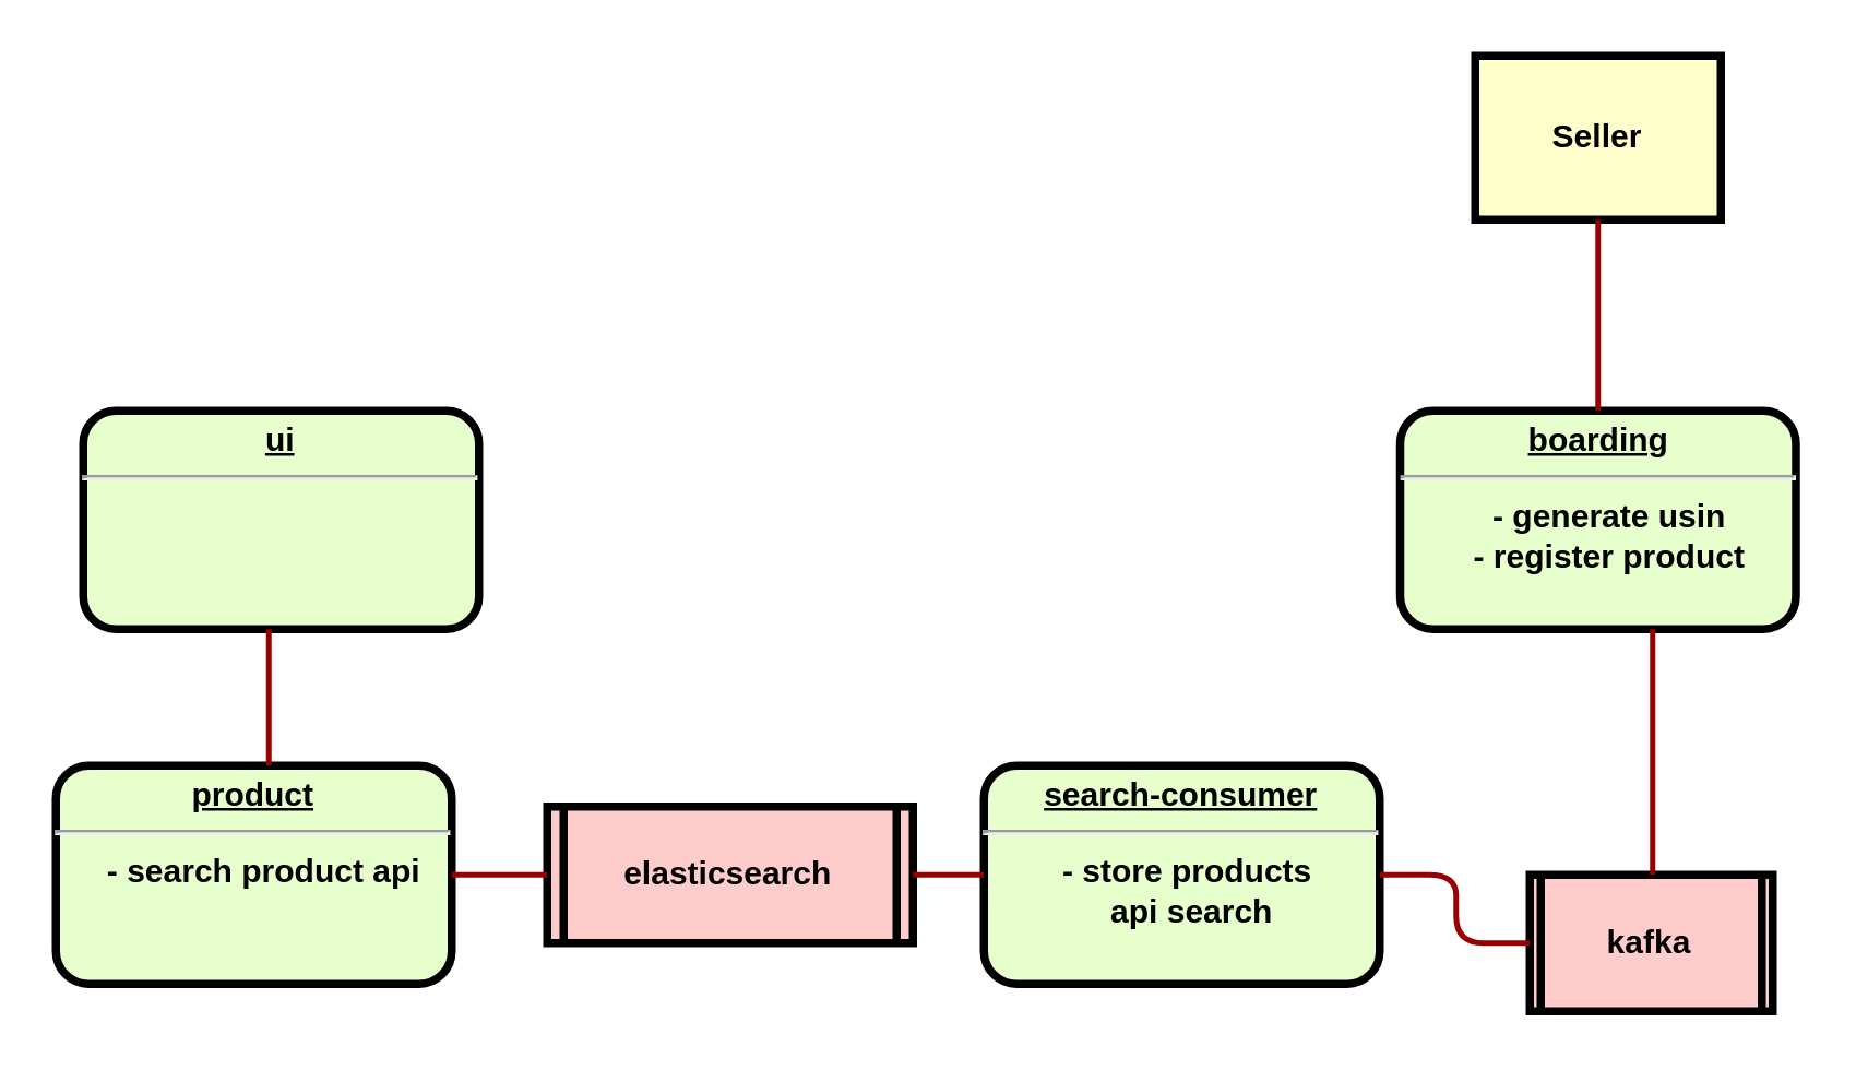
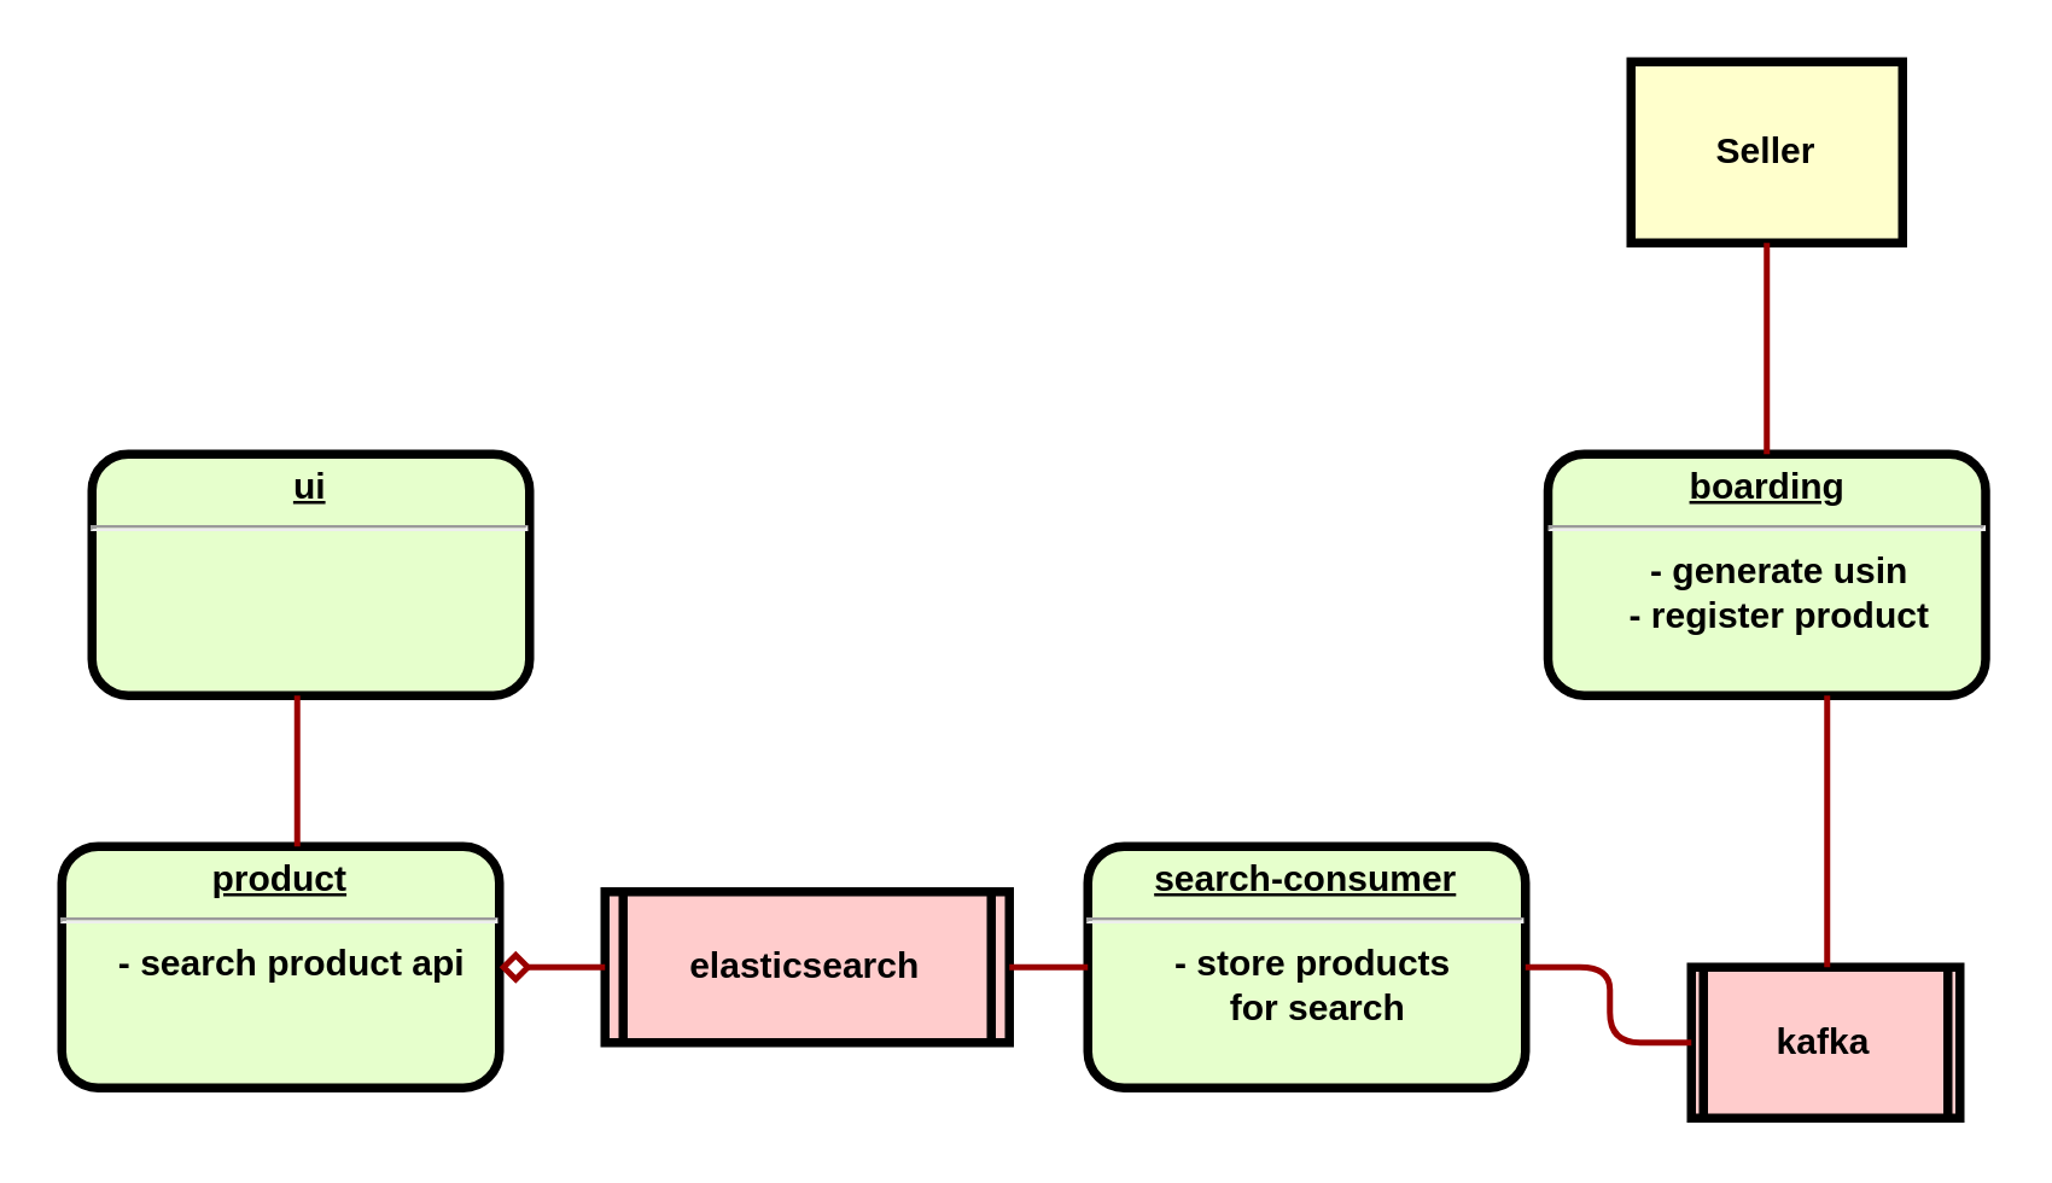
  <mxCell id="0" />
  <mxCell id="1" parent="0" />
  <mxCell id="2" value="Seller" style="whiteSpace=wrap;align=center;verticalAlign=middle;fontStyle=1;strokeWidth=3;fillColor=#FFFFCC" vertex="1" parent="1"><mxGeometry x="540" y="20" width="90" height="60" as="geometry" /></mxCell>
  <mxCell id="3" value="&lt;p style=&quot;margin: 0px ; margin-top: 4px ; text-align: center ; text-decoration: underline&quot;&gt;boarding&lt;/p&gt;&lt;hr&gt;&lt;p style=&quot;margin: 0px ; margin-left: 8px&quot;&gt;- generate usin&lt;/p&gt;&lt;p style=&quot;margin: 0px ; margin-left: 8px&quot;&gt;- register product&lt;/p&gt;" style="verticalAlign=middle;align=center;overflow=fill;fontSize=12;fontFamily=Helvetica;html=1;rounded=1;fontStyle=1;strokeWidth=3;fillColor=#E6FFCC" vertex="1" parent="1"><mxGeometry x="512.5" y="150" width="145" height="80" as="geometry" /></mxCell>
  <mxCell id="4" value="" style="edgeStyle=elbowEdgeStyle;elbow=horizontal;strokeColor=#990000;strokeWidth=2;endArrow=none;endFill=0;" edge="1" parent="1" source="2" target="3"><mxGeometry width="100" height="100" relative="1" as="geometry"><mxPoint x="574.5" y="340" as="sourcePoint" /><mxPoint x="574.5" y="290" as="targetPoint" /></mxGeometry></mxCell>
  <mxCell id="5" value="kafka" style="shape=process;whiteSpace=wrap;align=center;verticalAlign=middle;size=0.048;fontStyle=1;strokeWidth=3;fillColor=#FFCCCC" vertex="1" parent="1"><mxGeometry x="560" y="320" width="89" height="50" as="geometry" /></mxCell>
  <mxCell id="6" value="" style="edgeStyle=elbowEdgeStyle;elbow=horizontal;strokeColor=#990000;strokeWidth=2;endArrow=none;endFill=0;" edge="1" parent="1" source="3" target="5"><mxGeometry width="100" height="100" relative="1" as="geometry"><mxPoint x="621" y="410" as="sourcePoint" /><mxPoint x="550" y="410" as="targetPoint" /></mxGeometry></mxCell>
- <mxCell id="7" value="&lt;p style=&quot;margin: 0px ; margin-top: 4px ; text-align: center ; text-decoration: underline&quot;&gt;search-consumer&lt;/p&gt;&lt;hr&gt;&lt;p style=&quot;margin: 0px ; margin-left: 8px&quot;&gt;- store products&amp;nbsp;&lt;/p&gt;&lt;p style=&quot;margin: 0px ; margin-left: 8px&quot;&gt;api search&lt;/p&gt;&lt;p style=&quot;margin: 0px ; margin-left: 8px&quot;&gt;&lt;br&gt;&lt;/p&gt;" style="verticalAlign=middle;align=center;overflow=fill;fontSize=12;fontFamily=Helvetica;html=1;rounded=1;fontStyle=1;strokeWidth=3;fillColor=#E6FFCC" vertex="1" parent="1"><mxGeometry x="360" y="280" width="145" height="80" as="geometry" /></mxCell>
+ <mxCell id="7" value="&lt;p style=&quot;margin: 0px ; margin-top: 4px ; text-align: center ; text-decoration: underline&quot;&gt;search-consumer&lt;/p&gt;&lt;hr&gt;&lt;p style=&quot;margin: 0px ; margin-left: 8px&quot;&gt;- store products&amp;nbsp;&lt;/p&gt;&lt;p style=&quot;margin: 0px ; margin-left: 8px&quot;&gt;for search&lt;/p&gt;&lt;p style=&quot;margin: 0px ; margin-left: 8px&quot;&gt;&lt;br&gt;&lt;/p&gt;" style="verticalAlign=middle;align=center;overflow=fill;fontSize=12;fontFamily=Helvetica;html=1;rounded=1;fontStyle=1;strokeWidth=3;fillColor=#E6FFCC" vertex="1" parent="1"><mxGeometry x="360" y="280" width="145" height="80" as="geometry" /></mxCell>
  <mxCell id="8" value="" style="edgeStyle=elbowEdgeStyle;elbow=horizontal;strokeColor=#990000;strokeWidth=2;endArrow=none;endFill=0;" edge="1" parent="1" source="5" target="7"><mxGeometry width="100" height="100" relative="1" as="geometry"><mxPoint x="405" y="410" as="sourcePoint" /><mxPoint x="335" y="410" as="targetPoint" /></mxGeometry></mxCell>
  <mxCell id="9" value="elasticsearch" style="shape=process;whiteSpace=wrap;align=center;verticalAlign=middle;size=0.048;fontStyle=1;strokeWidth=3;fillColor=#FFCCCC" vertex="1" parent="1"><mxGeometry x="200" y="295" width="134" height="50" as="geometry" /></mxCell>
  <mxCell id="10" value="" style="edgeStyle=elbowEdgeStyle;elbow=horizontal;strokeColor=#990000;strokeWidth=2;endArrow=none;endFill=0;" edge="1" parent="1" source="7" target="9"><mxGeometry width="100" height="100" relative="1" as="geometry"><mxPoint x="453" y="440" as="sourcePoint" /><mxPoint x="453" y="370" as="targetPoint" /></mxGeometry></mxCell>
  <mxCell id="11" value="&lt;p style=&quot;margin: 0px ; margin-top: 4px ; text-align: center ; text-decoration: underline&quot;&gt;product&lt;/p&gt;&lt;hr&gt;&lt;p style=&quot;margin: 0px ; margin-left: 8px&quot;&gt;- search product api&lt;/p&gt;&lt;p style=&quot;margin: 0px ; margin-left: 8px&quot;&gt;&lt;br&gt;&lt;/p&gt;" style="verticalAlign=middle;align=center;overflow=fill;fontSize=12;fontFamily=Helvetica;html=1;rounded=1;fontStyle=1;strokeWidth=3;fillColor=#E6FFCC" vertex="1" parent="1"><mxGeometry x="20" y="280" width="145" height="80" as="geometry" /></mxCell>
- <mxCell id="12" value="" style="edgeStyle=elbowEdgeStyle;elbow=horizontal;strokeColor=#990000;strokeWidth=2;endArrow=none;endFill=0;" edge="1" parent="1" source="9" target="11"><mxGeometry width="100" height="100" relative="1" as="geometry"><mxPoint x="453" y="440" as="sourcePoint" /><mxPoint x="453" y="370" as="targetPoint" /></mxGeometry></mxCell>
+ <mxCell id="12" value="" style="edgeStyle=elbowEdgeStyle;elbow=horizontal;strokeColor=#990000;strokeWidth=2;endArrow=diamond;endFill=0;" edge="1" parent="1" source="9" target="11"><mxGeometry width="100" height="100" relative="1" as="geometry"><mxPoint x="453" y="440" as="sourcePoint" /><mxPoint x="453" y="370" as="targetPoint" /></mxGeometry></mxCell>
  <mxCell id="13" value="&lt;p style=&quot;margin: 0px ; margin-top: 4px ; text-align: center ; text-decoration: underline&quot;&gt;ui&lt;/p&gt;&lt;hr&gt;&lt;p style=&quot;margin: 0px ; margin-left: 8px&quot;&gt;&lt;br&gt;&lt;/p&gt;" style="verticalAlign=middle;align=center;overflow=fill;fontSize=12;fontFamily=Helvetica;html=1;rounded=1;fontStyle=1;strokeWidth=3;fillColor=#E6FFCC" vertex="1" parent="1"><mxGeometry x="30" y="150" width="145" height="80" as="geometry" /></mxCell>
  <mxCell id="14" value="" style="edgeStyle=elbowEdgeStyle;elbow=horizontal;strokeColor=#990000;strokeWidth=2;endArrow=none;endFill=0;" edge="1" parent="1" source="11" target="13"><mxGeometry width="100" height="100" relative="1" as="geometry"><mxPoint x="196" y="330" as="sourcePoint" /><mxPoint x="141" y="330" as="targetPoint" /></mxGeometry></mxCell>
